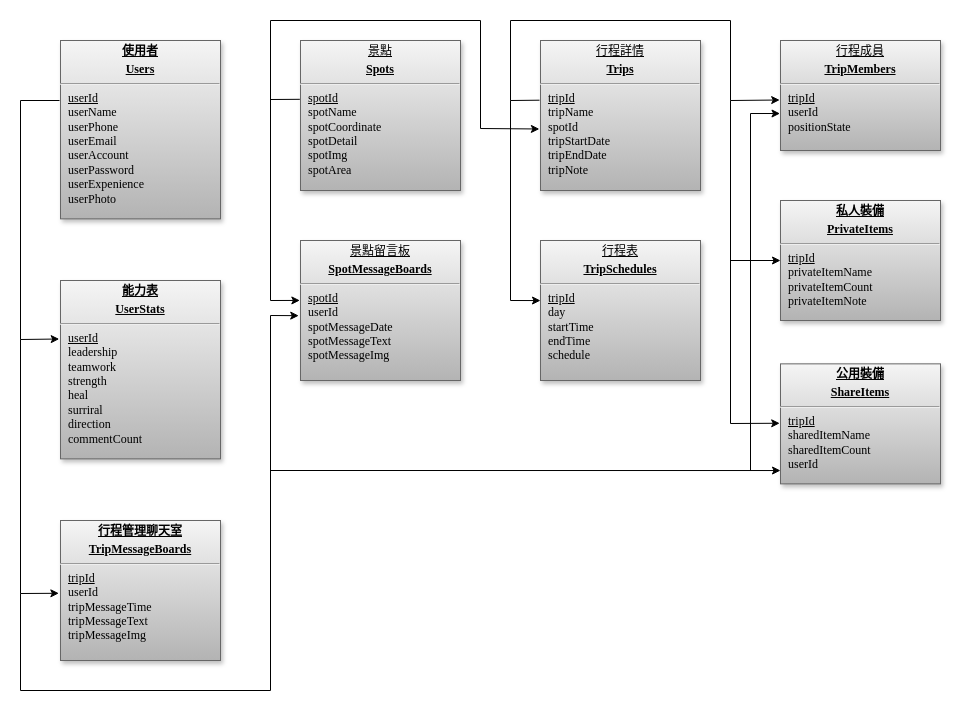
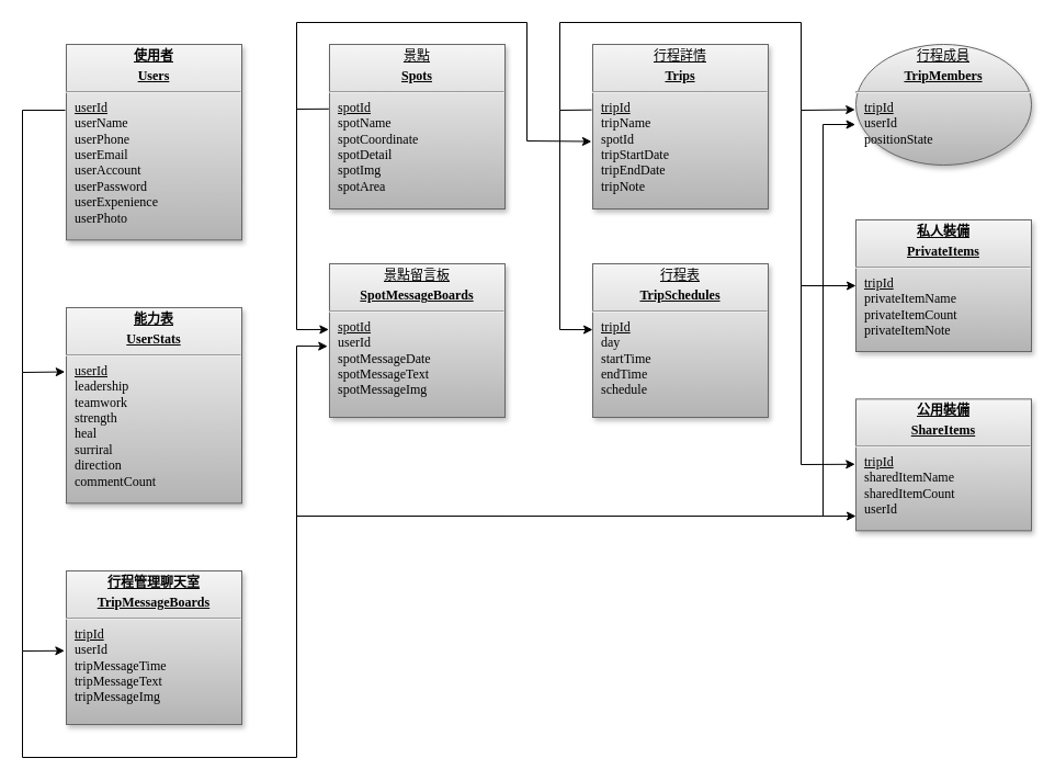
  <mxCell id="0" />
  <mxCell id="1" parent="0" />
  <mxCell id="2" value="&lt;p style=&quot;text-align: center ; margin: 4px 0px 0px ; text-decoration: underline&quot;&gt;&lt;b&gt;使用者&lt;/b&gt;&lt;/p&gt;&lt;p style=&quot;text-align: center ; margin: 4px 0px 0px ; text-decoration: underline&quot;&gt;&lt;strong&gt;Users&lt;/strong&gt;&lt;/p&gt;&lt;hr&gt;&lt;p style=&quot;margin: 0px 0px 0px 8px&quot;&gt;&lt;u&gt;userId&lt;/u&gt;&lt;/p&gt;&lt;p style=&quot;margin: 0px 0px 0px 8px&quot;&gt;userName&lt;/p&gt;&lt;p style=&quot;margin: 0px 0px 0px 8px&quot;&gt;userPhone&lt;br&gt;&lt;/p&gt;&lt;p style=&quot;margin: 0px 0px 0px 8px&quot;&gt;userEmail&lt;/p&gt;&lt;p style=&quot;margin: 0px 0px 0px 8px&quot;&gt;userAccount&lt;/p&gt;&lt;p style=&quot;margin: 0px 0px 0px 8px&quot;&gt;userPassword&lt;/p&gt;&lt;p style=&quot;margin: 0px 0px 0px 8px&quot;&gt;userExpenience&lt;/p&gt;&lt;p style=&quot;margin: 0px 0px 0px 8px&quot;&gt;userPhoto&lt;/p&gt;" style="verticalAlign=top;align=left;overflow=fill;fontSize=12;fontFamily=Times New Roman;html=1;strokeColor=#666666;shadow=1;fillColor=#f5f5f5;gradientColor=#b3b3b3;fontColor=#000000;" parent="1" vertex="1"><mxGeometry x="60" y="40" width="160" height="178.36" as="geometry" /></mxCell>
  <mxCell id="3" value="&lt;p style=&quot;text-align: center ; margin: 4px 0px 0px ; text-decoration: underline&quot;&gt;&lt;b&gt;能力表&lt;/b&gt;&lt;/p&gt;&lt;p style=&quot;text-align: center ; margin: 4px 0px 0px ; text-decoration: underline&quot;&gt;&lt;strong&gt;UserStats&lt;/strong&gt;&lt;/p&gt;&lt;hr&gt;&lt;p style=&quot;margin: 0px ; margin-left: 8px&quot;&gt;&lt;u&gt;userId&lt;/u&gt;&lt;/p&gt;&lt;p style=&quot;margin: 0px ; margin-left: 8px&quot;&gt;leadership&lt;/p&gt;&lt;p style=&quot;margin: 0px ; margin-left: 8px&quot;&gt;teamwork&lt;/p&gt;&lt;p style=&quot;margin: 0px ; margin-left: 8px&quot;&gt;strength&lt;/p&gt;&lt;p style=&quot;margin: 0px ; margin-left: 8px&quot;&gt;heal&lt;/p&gt;&lt;p style=&quot;margin: 0px ; margin-left: 8px&quot;&gt;surriral&lt;/p&gt;&lt;p style=&quot;margin: 0px ; margin-left: 8px&quot;&gt;direction&lt;/p&gt;&lt;p style=&quot;margin: 0px ; margin-left: 8px&quot;&gt;commentCount&lt;/p&gt;" style="verticalAlign=top;align=left;overflow=fill;fontSize=12;fontFamily=Times New Roman;html=1;strokeColor=#666666;shadow=1;fillColor=#f5f5f5;gradientColor=#b3b3b3;fontColor=#000000;" parent="1" vertex="1"><mxGeometry x="60" y="280" width="160" height="178.36" as="geometry" /></mxCell>
  <mxCell id="4" value="" style="endArrow=classic;html=1;rounded=0;fontFamily=Times New Roman;entryX=-0.008;entryY=0.328;entryDx=0;entryDy=0;entryPerimeter=0;fontStyle=0" parent="1" target="3" edge="1"><mxGeometry width="50" height="50" relative="1" as="geometry"><mxPoint x="59" y="100" as="sourcePoint" /><mxPoint x="240" y="180" as="targetPoint" /><Array as="points"><mxPoint x="20" y="100" /><mxPoint x="20" y="339" /></Array></mxGeometry></mxCell>
  <mxCell id="5" value="&lt;p style=&quot;text-align: center ; margin: 4px 0px 0px ; text-decoration: underline&quot;&gt;&lt;b&gt;行程管理聊天室&lt;/b&gt;&lt;/p&gt;&lt;p style=&quot;text-align: center ; margin: 4px 0px 0px ; text-decoration: underline&quot;&gt;&lt;strong&gt;TripMessageBoards&lt;/strong&gt;&lt;/p&gt;&lt;hr&gt;&lt;p style=&quot;margin: 0px ; margin-left: 8px&quot;&gt;&lt;u&gt;tripId&lt;/u&gt;&lt;/p&gt;&lt;p style=&quot;margin: 0px ; margin-left: 8px&quot;&gt;userId&lt;/p&gt;&lt;p style=&quot;margin: 0px ; margin-left: 8px&quot;&gt;tripMessageTime&lt;/p&gt;&lt;p style=&quot;margin: 0px ; margin-left: 8px&quot;&gt;tripMessageText&lt;/p&gt;&lt;p style=&quot;margin: 0px ; margin-left: 8px&quot;&gt;tripMessageImg&lt;/p&gt;" style="verticalAlign=top;align=left;overflow=fill;fontSize=12;fontFamily=Times New Roman;html=1;strokeColor=#666666;shadow=1;fillColor=#f5f5f5;gradientColor=#b3b3b3;fontColor=#000000;" parent="1" vertex="1"><mxGeometry x="60" y="520" width="160" height="140" as="geometry" /></mxCell>
  <mxCell id="6" value="" style="endArrow=classic;html=1;rounded=0;fontFamily=Times New Roman;entryX=-0.004;entryY=0.527;entryDx=0;entryDy=0;entryPerimeter=0;fontStyle=0" parent="1" edge="1"><mxGeometry width="50" height="50" relative="1" as="geometry"><mxPoint x="20" y="339" as="sourcePoint" /><mxPoint x="58.36" y="592.78" as="targetPoint" /><Array as="points"><mxPoint x="20" y="593" /></Array></mxGeometry></mxCell>
  <mxCell id="7" value="&lt;p style=&quot;text-align: center ; margin: 4px 0px 0px ; text-decoration: underline&quot;&gt;&lt;b&gt;私人裝備&lt;/b&gt;&lt;/p&gt;&lt;p style=&quot;text-align: center ; margin: 4px 0px 0px ; text-decoration: underline&quot;&gt;&lt;strong&gt;PrivateItems&lt;/strong&gt;&lt;/p&gt;&lt;hr&gt;&lt;p style=&quot;margin: 0px ; margin-left: 8px&quot;&gt;&lt;u&gt;tripId&lt;/u&gt;&lt;/p&gt;&lt;p style=&quot;margin: 0px ; margin-left: 8px&quot;&gt;privateItemName&lt;/p&gt;&lt;p style=&quot;margin: 0px ; margin-left: 8px&quot;&gt;privateItemCount&lt;br&gt;&lt;/p&gt;&lt;p style=&quot;margin: 0px ; margin-left: 8px&quot;&gt;privateItemNote&lt;br&gt;&lt;/p&gt;" style="verticalAlign=top;align=left;overflow=fill;fontSize=12;fontFamily=Times New Roman;html=1;strokeColor=#666666;shadow=1;fillColor=#f5f5f5;gradientColor=#b3b3b3;fontColor=#000000;" parent="1" vertex="1"><mxGeometry x="780" y="200" width="160" height="120" as="geometry" /></mxCell>
  <mxCell id="8" value="&lt;p style=&quot;text-align: center ; margin: 4px 0px 0px ; text-decoration: underline&quot;&gt;&lt;b&gt;公用裝備&lt;/b&gt;&lt;/p&gt;&lt;p style=&quot;text-align: center ; margin: 4px 0px 0px ; text-decoration: underline&quot;&gt;&lt;strong&gt;ShareItems&lt;/strong&gt;&lt;/p&gt;&lt;hr&gt;&lt;p style=&quot;margin: 0px ; margin-left: 8px&quot;&gt;&lt;u&gt;tripId&lt;/u&gt;&lt;/p&gt;&lt;p style=&quot;margin: 0px ; margin-left: 8px&quot;&gt;sharedItemName&lt;/p&gt;&lt;p style=&quot;margin: 0px ; margin-left: 8px&quot;&gt;sharedItemCount&lt;/p&gt;&lt;p style=&quot;margin: 0px ; margin-left: 8px&quot;&gt;userId&lt;/p&gt;" style="verticalAlign=top;align=left;overflow=fill;fontSize=12;fontFamily=Times New Roman;html=1;strokeColor=#666666;shadow=1;fillColor=#f5f5f5;gradientColor=#b3b3b3;fontColor=#000000;" parent="1" vertex="1"><mxGeometry x="780" y="363.36" width="160" height="120" as="geometry" /></mxCell>
  <mxCell id="9" value="&lt;p style=&quot;text-align: center ; margin: 4px 0px 0px ; text-decoration: underline&quot;&gt;景點&lt;/p&gt;&lt;p style=&quot;text-align: center ; margin: 4px 0px 0px ; text-decoration: underline&quot;&gt;&lt;strong&gt;Spots&lt;/strong&gt;&lt;/p&gt;&lt;hr&gt;&lt;p style=&quot;margin: 0px ; margin-left: 8px&quot;&gt;&lt;u&gt;spotId&lt;/u&gt;&lt;/p&gt;&lt;p style=&quot;margin: 0px ; margin-left: 8px&quot;&gt;spotName&lt;/p&gt;&lt;p style=&quot;margin: 0px ; margin-left: 8px&quot;&gt;spotCoordinate&lt;/p&gt;&lt;p style=&quot;margin: 0px ; margin-left: 8px&quot;&gt;spotDetail&lt;/p&gt;&lt;p style=&quot;margin: 0px ; margin-left: 8px&quot;&gt;spotImg&lt;/p&gt;&lt;p style=&quot;margin: 0px ; margin-left: 8px&quot;&gt;spotArea&lt;/p&gt;" style="verticalAlign=top;align=left;overflow=fill;fontSize=12;fontFamily=Times New Roman;html=1;strokeColor=#666666;shadow=1;fillColor=#f5f5f5;gradientColor=#b3b3b3;fontColor=#000000;" parent="1" vertex="1"><mxGeometry x="300" y="40" width="160" height="150" as="geometry" /></mxCell>
  <mxCell id="10" value="&lt;p style=&quot;text-align: center ; margin: 4px 0px 0px ; text-decoration: underline&quot;&gt;景點留言板&lt;/p&gt;&lt;p style=&quot;text-align: center ; margin: 4px 0px 0px ; text-decoration: underline&quot;&gt;&lt;b&gt;SpotMessageBoards&lt;/b&gt;&lt;/p&gt;&lt;hr&gt;&lt;p style=&quot;margin: 0px ; margin-left: 8px&quot;&gt;&lt;u&gt;spotId&lt;/u&gt;&lt;/p&gt;&lt;p style=&quot;margin: 0px ; margin-left: 8px&quot;&gt;userId&lt;/p&gt;&lt;p style=&quot;margin: 0px ; margin-left: 8px&quot;&gt;spotMessageDate&lt;/p&gt;&lt;p style=&quot;margin: 0px ; margin-left: 8px&quot;&gt;spotMessageText&lt;/p&gt;&lt;p style=&quot;margin: 0px ; margin-left: 8px&quot;&gt;spotMessageImg&lt;/p&gt;" style="verticalAlign=top;align=left;overflow=fill;fontSize=12;fontFamily=Times New Roman;html=1;strokeColor=#666666;shadow=1;fillColor=#f5f5f5;gradientColor=#b3b3b3;fontColor=#000000;" parent="1" vertex="1"><mxGeometry x="300" y="240" width="160" height="140" as="geometry" /></mxCell>
  <mxCell id="11" value="&lt;p style=&quot;text-align: center ; margin: 4px 0px 0px ; text-decoration: underline&quot;&gt;行程詳情&lt;/p&gt;&lt;p style=&quot;text-align: center ; margin: 4px 0px 0px ; text-decoration: underline&quot;&gt;&lt;b&gt;Trips&lt;/b&gt;&lt;/p&gt;&lt;hr&gt;&lt;p style=&quot;margin: 0px ; margin-left: 8px&quot;&gt;&lt;u&gt;tripId&lt;/u&gt;&lt;/p&gt;&lt;p style=&quot;margin: 0px ; margin-left: 8px&quot;&gt;tripName&lt;/p&gt;&lt;p style=&quot;margin: 0px ; margin-left: 8px&quot;&gt;spotId&lt;/p&gt;&lt;p style=&quot;margin: 0px ; margin-left: 8px&quot;&gt;tripStartDate&lt;/p&gt;&lt;p style=&quot;margin: 0px ; margin-left: 8px&quot;&gt;tripEndDate&lt;/p&gt;&lt;p style=&quot;margin: 0px ; margin-left: 8px&quot;&gt;tripNote&lt;/p&gt;" style="verticalAlign=top;align=left;overflow=fill;fontSize=12;fontFamily=Times New Roman;html=1;strokeColor=#666666;shadow=1;fillColor=#f5f5f5;gradientColor=#b3b3b3;fontColor=#000000;" parent="1" vertex="1"><mxGeometry x="540" y="40" width="160" height="150" as="geometry" /></mxCell>
  <mxCell id="12" value="&lt;p style=&quot;text-align: center ; margin: 4px 0px 0px ; text-decoration: underline&quot;&gt;行程表&lt;/p&gt;&lt;p style=&quot;text-align: center ; margin: 4px 0px 0px ; text-decoration: underline&quot;&gt;&lt;b&gt;TripSchedules&lt;/b&gt;&lt;/p&gt;&lt;hr&gt;&lt;p style=&quot;margin: 0px ; margin-left: 8px&quot;&gt;&lt;u&gt;tripId&lt;/u&gt;&lt;/p&gt;&lt;p style=&quot;margin: 0px ; margin-left: 8px&quot;&gt;day&lt;/p&gt;&lt;p style=&quot;margin: 0px ; margin-left: 8px&quot;&gt;startTime&lt;/p&gt;&lt;p style=&quot;margin: 0px ; margin-left: 8px&quot;&gt;endTime&lt;/p&gt;&lt;p style=&quot;margin: 0px ; margin-left: 8px&quot;&gt;schedule&lt;/p&gt;" style="verticalAlign=top;align=left;overflow=fill;fontSize=12;fontFamily=Times New Roman;html=1;strokeColor=#666666;shadow=1;fillColor=#f5f5f5;gradientColor=#b3b3b3;fontColor=#000000;" parent="1" vertex="1"><mxGeometry x="540" y="240" width="160" height="140" as="geometry" /></mxCell>
- <mxCell id="13" value="&lt;p style=&quot;text-align: center ; margin: 4px 0px 0px ; text-decoration: underline&quot;&gt;行程成員&lt;/p&gt;&lt;p style=&quot;text-align: center ; margin: 4px 0px 0px ; text-decoration: underline&quot;&gt;&lt;b&gt;TripMembers&lt;/b&gt;&lt;/p&gt;&lt;hr&gt;&lt;p style=&quot;margin: 0px ; margin-left: 8px&quot;&gt;&lt;u&gt;tripId&lt;/u&gt;&lt;/p&gt;&lt;p style=&quot;margin: 0px ; margin-left: 8px&quot;&gt;userId&lt;/p&gt;&lt;p style=&quot;margin: 0px ; margin-left: 8px&quot;&gt;positionState&lt;/p&gt;" style="verticalAlign=top;align=left;overflow=fill;fontSize=12;fontFamily=Times New Roman;html=1;strokeColor=#666666;shadow=1;fillColor=#f5f5f5;gradientColor=#b3b3b3;fontColor=#000000;" parent="1" vertex="1"><mxGeometry x="780" y="40" width="160" height="110" as="geometry" /></mxCell>
+ <mxCell id="13" value="&lt;p style=&quot;text-align: center ; margin: 4px 0px 0px ; text-decoration: underline&quot;&gt;行程成員&lt;/p&gt;&lt;p style=&quot;text-align: center ; margin: 4px 0px 0px ; text-decoration: underline&quot;&gt;&lt;b&gt;TripMembers&lt;/b&gt;&lt;/p&gt;&lt;hr&gt;&lt;p style=&quot;margin: 0px ; margin-left: 8px&quot;&gt;&lt;u&gt;tripId&lt;/u&gt;&lt;/p&gt;&lt;p style=&quot;margin: 0px ; margin-left: 8px&quot;&gt;userId&lt;/p&gt;&lt;p style=&quot;margin: 0px ; margin-left: 8px&quot;&gt;positionState&lt;/p&gt;" style="ellipse;verticalAlign=top;align=left;overflow=fill;fontSize=12;fontFamily=Times New Roman;html=1;strokeColor=#666666;shadow=1;fillColor=#f5f5f5;gradientColor=#b3b3b3;fontColor=#000000;" parent="1" vertex="1"><mxGeometry x="780" y="40" width="160" height="110" as="geometry" /></mxCell>
  <mxCell id="14" value="" style="endArrow=classic;html=1;exitX=-0.004;exitY=0.392;exitDx=0;exitDy=0;exitPerimeter=0;entryX=-0.004;entryY=0.428;entryDx=0;entryDy=0;entryPerimeter=0;rounded=0;" parent="1" source="9" target="10" edge="1"><mxGeometry width="50" height="50" relative="1" as="geometry"><mxPoint x="270" y="110" as="sourcePoint" /><mxPoint x="380" y="320" as="targetPoint" /><Array as="points"><mxPoint x="270" y="99" /><mxPoint x="270" y="300" /></Array></mxGeometry></mxCell>
  <mxCell id="15" value="" style="endArrow=classic;html=1;rounded=0;entryX=-0.007;entryY=0.59;entryDx=0;entryDy=0;entryPerimeter=0;" parent="1" target="11" edge="1"><mxGeometry width="50" height="50" relative="1" as="geometry"><mxPoint x="270" y="100" as="sourcePoint" /><mxPoint x="460" y="70" as="targetPoint" /><Array as="points"><mxPoint x="270" y="20" /><mxPoint x="480" y="20" /><mxPoint x="480" y="128" /></Array></mxGeometry></mxCell>
  <mxCell id="16" value="" style="endArrow=classic;html=1;rounded=0;entryX=-0.011;entryY=0.537;entryDx=0;entryDy=0;entryPerimeter=0;" parent="1" target="10" edge="1"><mxGeometry width="50" height="50" relative="1" as="geometry"><mxPoint x="20" y="593" as="sourcePoint" /><mxPoint x="320" y="413" as="targetPoint" /><Array as="points"><mxPoint x="20" y="690" /><mxPoint x="270" y="690" /><mxPoint x="270" y="315" /></Array></mxGeometry></mxCell>
  <mxCell id="17" value="" style="endArrow=classic;html=1;rounded=0;entryX=0;entryY=0.889;entryDx=0;entryDy=0;entryPerimeter=0;" parent="1" target="8" edge="1"><mxGeometry width="50" height="50" relative="1" as="geometry"><mxPoint x="270" y="470" as="sourcePoint" /><mxPoint x="550" y="380" as="targetPoint" /></mxGeometry></mxCell>
  <mxCell id="18" value="" style="endArrow=classic;html=1;rounded=0;entryX=-0.003;entryY=0.664;entryDx=0;entryDy=0;entryPerimeter=0;" parent="1" target="13" edge="1"><mxGeometry width="50" height="50" relative="1" as="geometry"><mxPoint x="750" y="470" as="sourcePoint" /><mxPoint x="777.76" y="120.91" as="targetPoint" /><Array as="points"><mxPoint x="750" y="113" /></Array></mxGeometry></mxCell>
  <mxCell id="19" value="" style="endArrow=classic;html=1;rounded=0;exitX=-0.006;exitY=0.398;exitDx=0;exitDy=0;exitPerimeter=0;entryX=-0.005;entryY=0.541;entryDx=0;entryDy=0;entryPerimeter=0;" parent="1" source="11" target="13" edge="1"><mxGeometry width="50" height="50" relative="1" as="geometry"><mxPoint x="560" y="170" as="sourcePoint" /><mxPoint x="610" y="120" as="targetPoint" /><Array as="points"><mxPoint x="510" y="100" /><mxPoint x="510" y="20" /><mxPoint x="730" y="20" /><mxPoint x="730" y="100" /></Array></mxGeometry></mxCell>
  <mxCell id="20" value="" style="endArrow=classic;html=1;rounded=0;entryX=0;entryY=0.5;entryDx=0;entryDy=0;" parent="1" target="7" edge="1"><mxGeometry width="50" height="50" relative="1" as="geometry"><mxPoint x="730" y="100" as="sourcePoint" /><mxPoint x="690" y="230" as="targetPoint" /><Array as="points"><mxPoint x="730" y="260" /></Array></mxGeometry></mxCell>
  <mxCell id="21" value="" style="endArrow=classic;html=1;rounded=0;entryX=-0.005;entryY=0.495;entryDx=0;entryDy=0;entryPerimeter=0;" parent="1" target="8" edge="1"><mxGeometry width="50" height="50" relative="1" as="geometry"><mxPoint x="730" y="245" as="sourcePoint" /><mxPoint x="730" y="395" as="targetPoint" /><Array as="points"><mxPoint x="730" y="423" /></Array></mxGeometry></mxCell>
  <mxCell id="22" value="" style="endArrow=classic;html=1;rounded=0;entryX=0;entryY=0.429;entryDx=0;entryDy=0;entryPerimeter=0;" parent="1" target="12" edge="1"><mxGeometry width="50" height="50" relative="1" as="geometry"><mxPoint x="510" y="100" as="sourcePoint" /><mxPoint x="520" y="290" as="targetPoint" /><Array as="points"><mxPoint x="510" y="300" /></Array></mxGeometry></mxCell>
